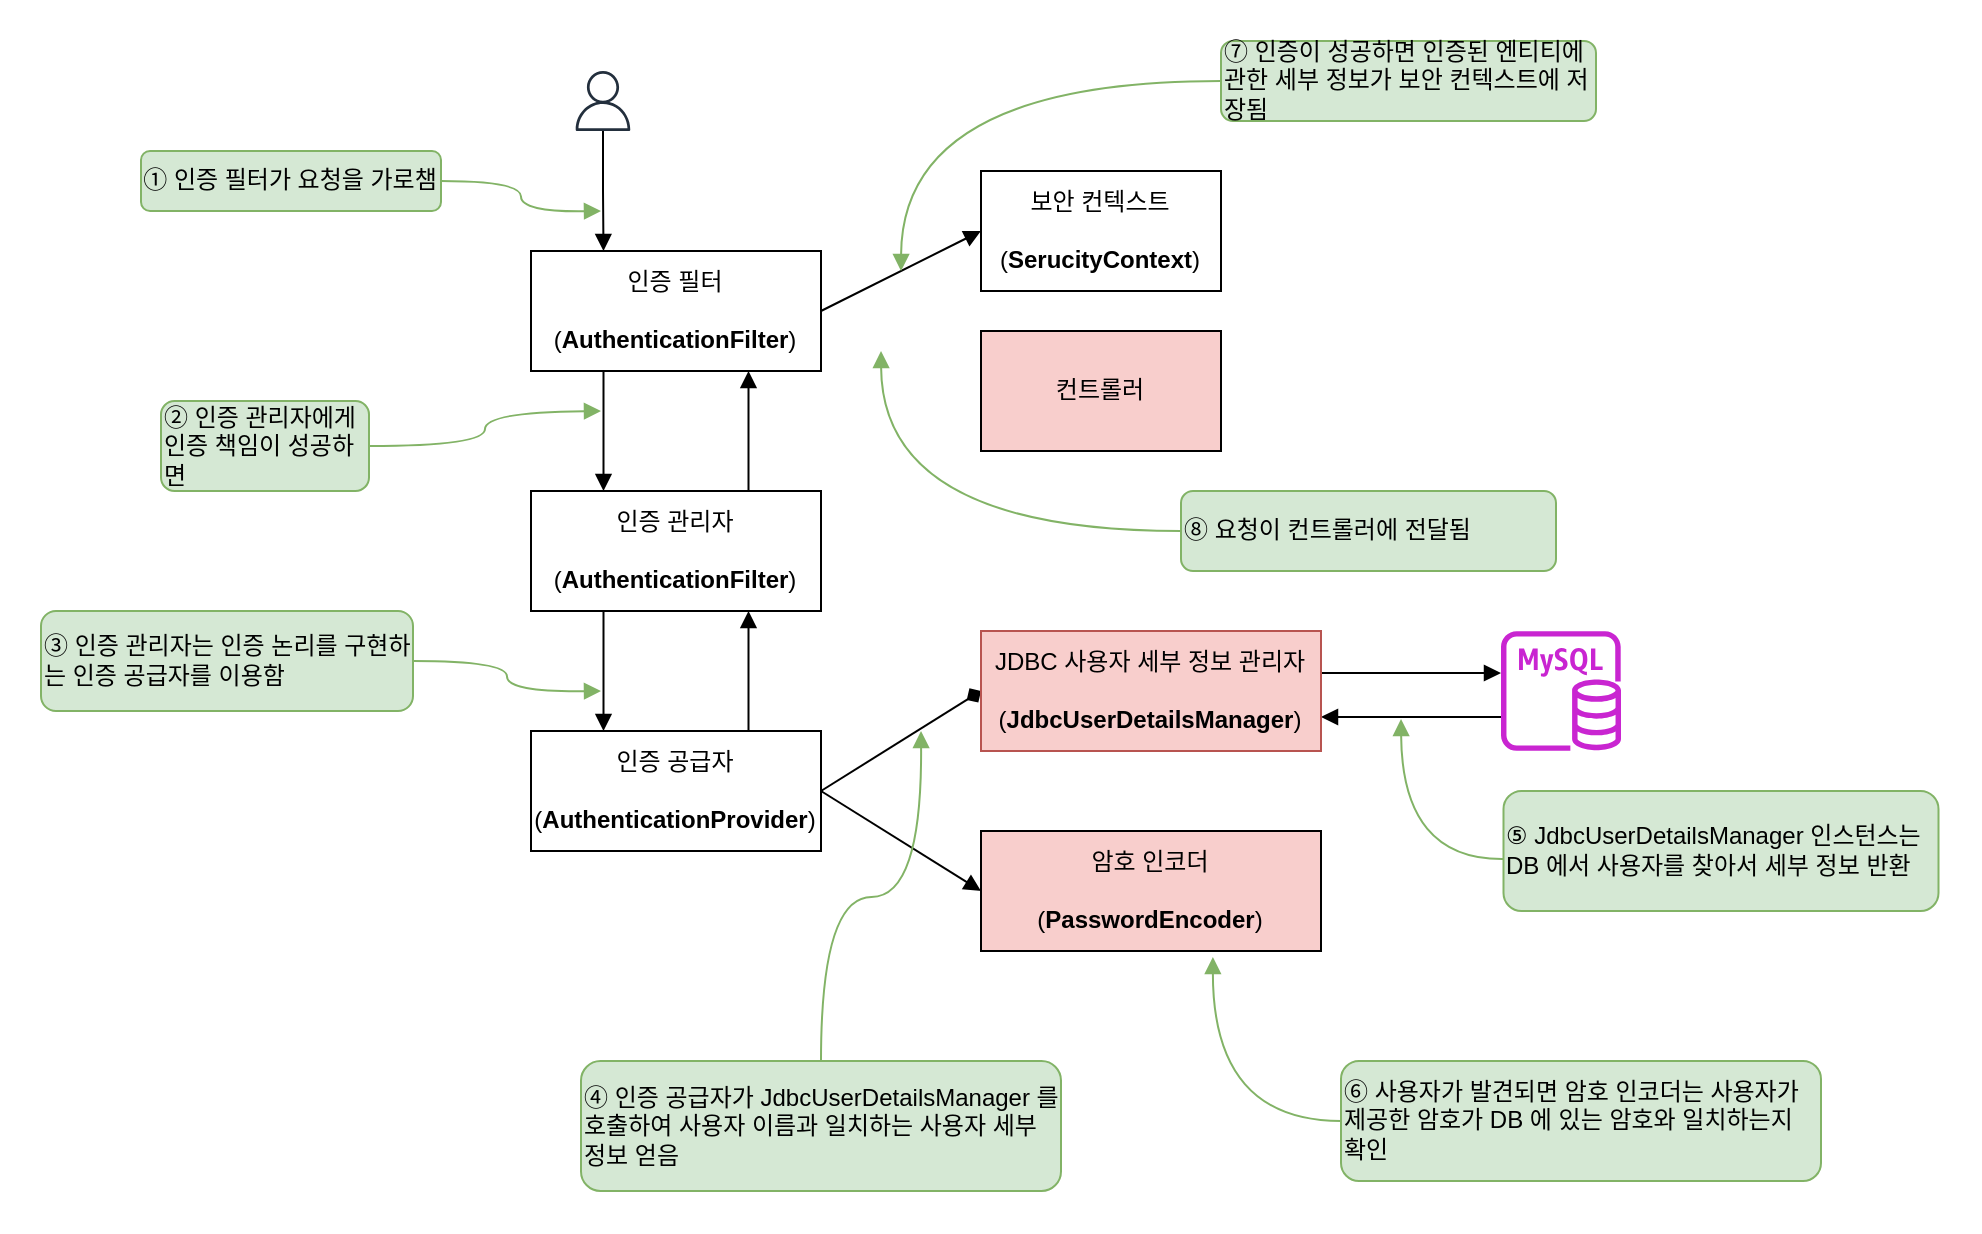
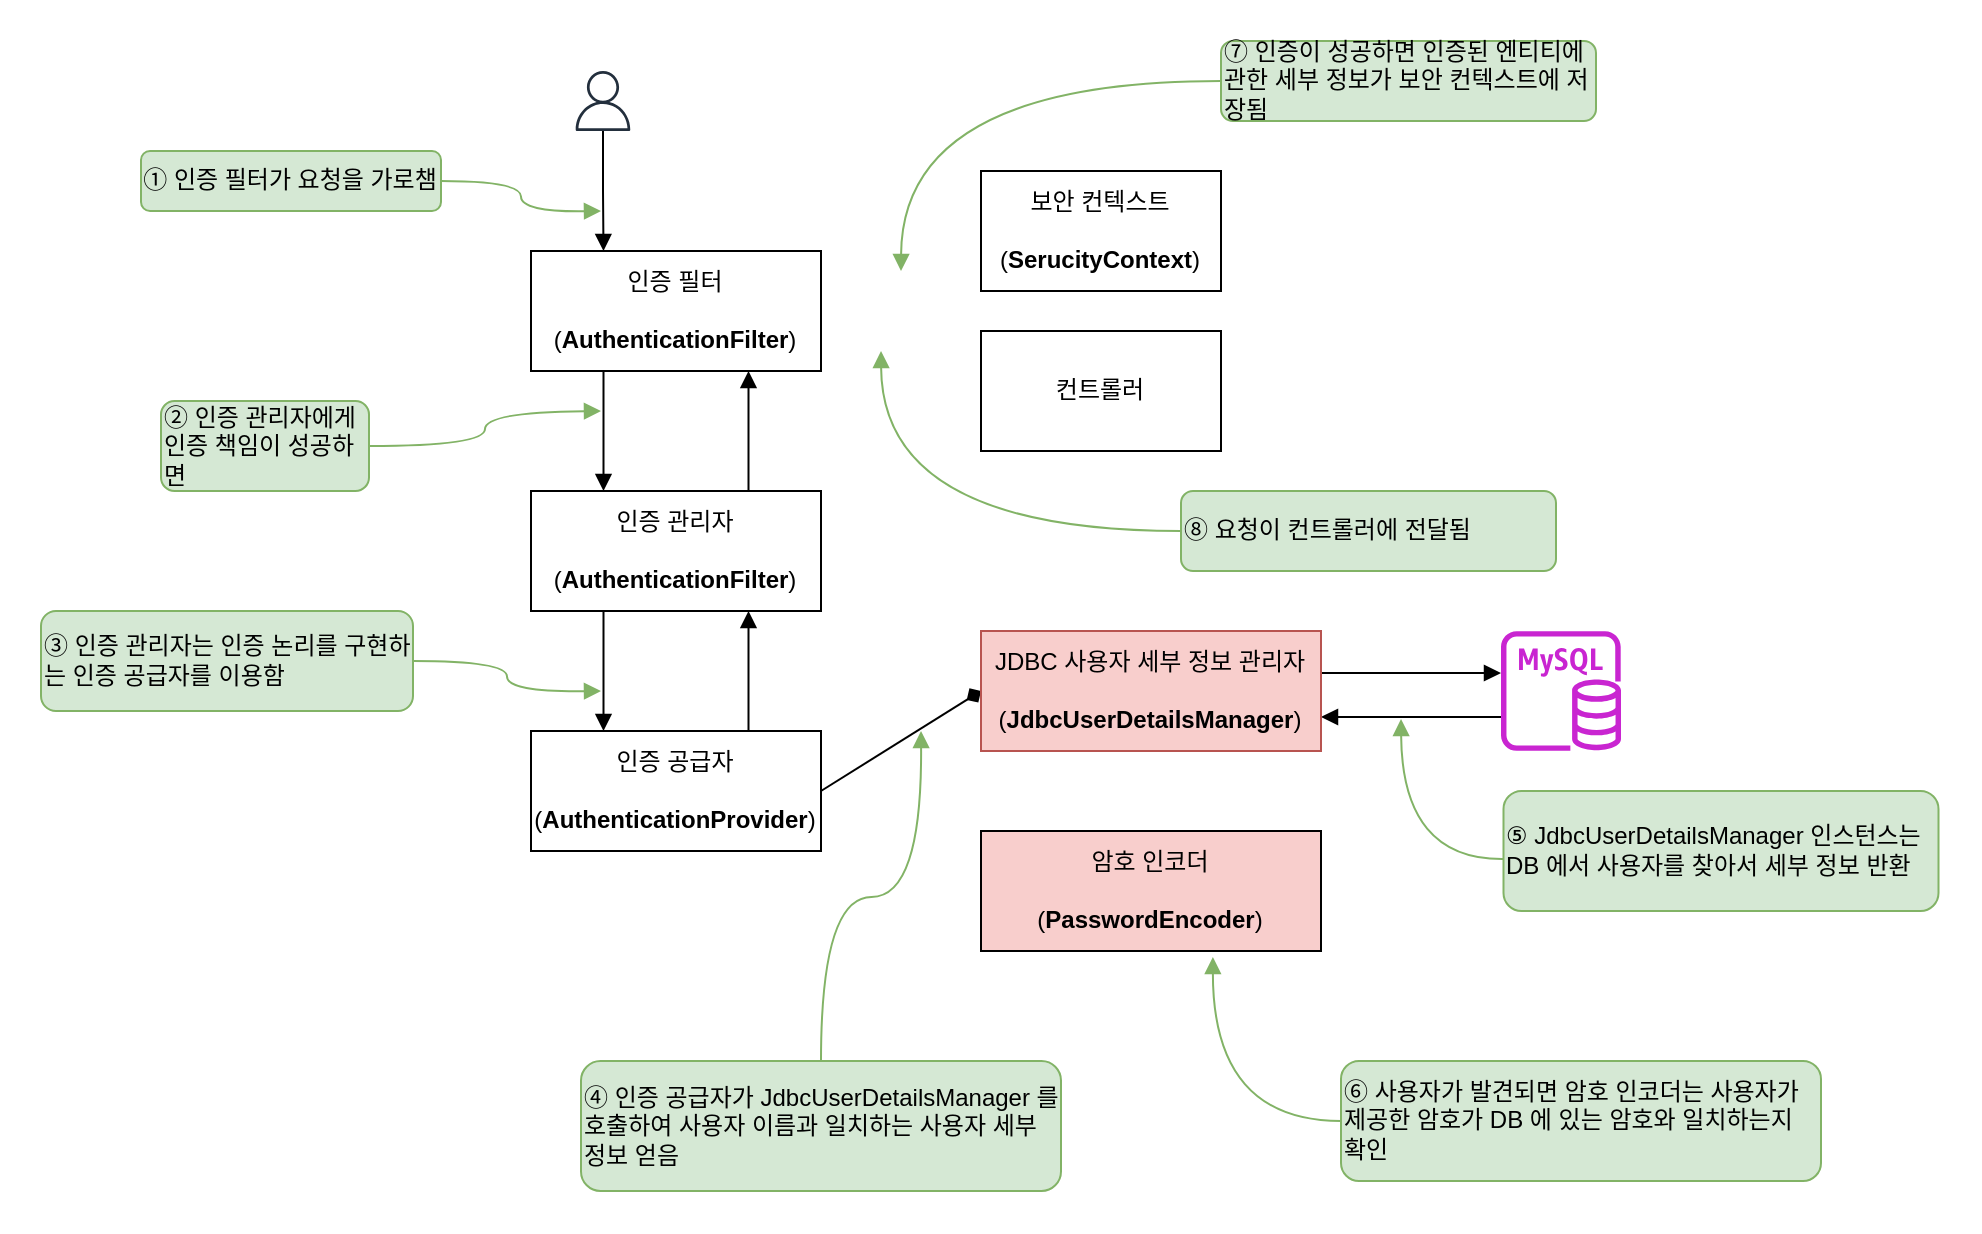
  <mxCell id="0" />
  <mxCell id="1" parent="0" />
  <mxCell id="2" style="edgeStyle=orthogonalEdgeStyle;rounded=0;orthogonalLoop=1;jettySize=auto;html=1;entryX=0.25;entryY=0;entryDx=0;entryDy=0;endArrow=block;endFill=1;" edge="1" parent="1" source="3" target="6"><mxGeometry relative="1" as="geometry" /></mxCell>
  <mxCell id="3" value="" style="sketch=0;outlineConnect=0;fontColor=#232F3E;gradientColor=none;fillColor=#232F3D;strokeColor=none;dashed=0;verticalLabelPosition=bottom;verticalAlign=top;align=center;html=1;fontSize=12;fontStyle=0;aspect=fixed;pointerEvents=1;shape=mxgraph.aws4.user;" vertex="1" parent="1"><mxGeometry x="286" y="35" width="30" height="30" as="geometry" /></mxCell>
  <mxCell id="4" style="edgeStyle=orthogonalEdgeStyle;rounded=0;orthogonalLoop=1;jettySize=auto;html=1;exitX=0.25;exitY=1;exitDx=0;exitDy=0;entryX=0.25;entryY=0;entryDx=0;entryDy=0;endArrow=block;endFill=1;" edge="1" parent="1" source="6" target="9"><mxGeometry relative="1" as="geometry" /></mxCell>
- <mxCell id="5" style="rounded=0;orthogonalLoop=1;jettySize=auto;html=1;exitX=1;exitY=0.5;exitDx=0;exitDy=0;entryX=0;entryY=0.5;entryDx=0;entryDy=0;endArrow=block;endFill=1;" edge="1" parent="1" source="6" target="14"><mxGeometry relative="1" as="geometry" /></mxCell>
  <mxCell id="6" value="인증 필터&lt;br&gt;&lt;br&gt;(&lt;b&gt;AuthenticationFilter&lt;/b&gt;)" style="rounded=0;whiteSpace=wrap;html=1;" vertex="1" parent="1"><mxGeometry x="265" y="125" width="145" height="60" as="geometry" /></mxCell>
  <mxCell id="7" style="edgeStyle=orthogonalEdgeStyle;rounded=0;orthogonalLoop=1;jettySize=auto;html=1;exitX=0.25;exitY=1;exitDx=0;exitDy=0;entryX=0.25;entryY=0;entryDx=0;entryDy=0;endArrow=block;endFill=1;" edge="1" parent="1" source="9" target="13"><mxGeometry relative="1" as="geometry" /></mxCell>
  <mxCell id="8" style="edgeStyle=orthogonalEdgeStyle;rounded=0;orthogonalLoop=1;jettySize=auto;html=1;exitX=0.75;exitY=0;exitDx=0;exitDy=0;entryX=0.75;entryY=1;entryDx=0;entryDy=0;endArrow=block;endFill=1;" edge="1" parent="1" source="9" target="6"><mxGeometry relative="1" as="geometry" /></mxCell>
  <mxCell id="9" value="인증 관리자&lt;br&gt;&lt;br&gt;(&lt;b&gt;AuthenticationFilter&lt;/b&gt;)" style="rounded=0;whiteSpace=wrap;html=1;" vertex="1" parent="1"><mxGeometry x="265" y="245" width="145" height="60" as="geometry" /></mxCell>
  <mxCell id="10" style="edgeStyle=orthogonalEdgeStyle;rounded=0;orthogonalLoop=1;jettySize=auto;html=1;exitX=0.75;exitY=0;exitDx=0;exitDy=0;entryX=0.75;entryY=1;entryDx=0;entryDy=0;endArrow=block;endFill=1;" edge="1" parent="1" source="13" target="9"><mxGeometry relative="1" as="geometry" /></mxCell>
  <mxCell id="11" style="rounded=0;orthogonalLoop=1;jettySize=auto;html=1;exitX=1;exitY=0.5;exitDx=0;exitDy=0;entryX=0;entryY=0.5;entryDx=0;entryDy=0;endArrow=diamond;endFill=1;" edge="1" parent="1" source="13" target="17"><mxGeometry relative="1" as="geometry" /></mxCell>
- <mxCell id="12" style="rounded=0;orthogonalLoop=1;jettySize=auto;html=1;entryX=0;entryY=0.5;entryDx=0;entryDy=0;exitX=1;exitY=0.5;exitDx=0;exitDy=0;endArrow=block;endFill=1;" edge="1" parent="1" source="13" target="18"><mxGeometry relative="1" as="geometry" /></mxCell>
  <mxCell id="13" value="인증 공급자&lt;br&gt;&lt;br&gt;(&lt;b&gt;AuthenticationProvider&lt;/b&gt;)" style="rounded=0;whiteSpace=wrap;html=1;" vertex="1" parent="1"><mxGeometry x="265" y="365" width="145" height="60" as="geometry" /></mxCell>
  <mxCell id="14" value="보안 컨텍스트&lt;br&gt;&lt;br&gt;(&lt;b&gt;SerucityContext&lt;/b&gt;)" style="rounded=0;whiteSpace=wrap;html=1;" vertex="1" parent="1"><mxGeometry x="490" y="85" width="120" height="60" as="geometry" /></mxCell>
  <mxCell id="15" style="edgeStyle=orthogonalEdgeStyle;rounded=0;orthogonalLoop=1;jettySize=auto;html=1;endArrow=block;endFill=1;" edge="1" parent="1"><mxGeometry relative="1" as="geometry"><mxPoint x="660" y="336" as="sourcePoint" /><mxPoint x="750" y="336" as="targetPoint" /></mxGeometry></mxCell>
  <mxCell id="16" style="edgeStyle=orthogonalEdgeStyle;rounded=0;orthogonalLoop=1;jettySize=auto;html=1;startArrow=block;startFill=1;endArrow=none;endFill=0;" edge="1" parent="1"><mxGeometry relative="1" as="geometry"><mxPoint x="660" y="358" as="sourcePoint" /><mxPoint x="750" y="358" as="targetPoint" /></mxGeometry></mxCell>
  <mxCell id="17" value="JDBC 사용자 세부 정보 관리자&lt;br&gt;&lt;br&gt;(&lt;b&gt;JdbcUserDetailsManager&lt;/b&gt;)" style="rounded=0;whiteSpace=wrap;html=1;fillColor=#f8cecc;strokeColor=#b85450;" vertex="1" parent="1"><mxGeometry x="490" y="315" width="170" height="60" as="geometry" /></mxCell>
  <mxCell id="18" value="암호 인코더&lt;br&gt;&lt;br&gt;(&lt;b&gt;PasswordEncoder&lt;/b&gt;)" style="rounded=0;whiteSpace=wrap;html=1;fillColor=#f8cecc;" vertex="1" parent="1"><mxGeometry x="490" y="415" width="170" height="60" as="geometry" /></mxCell>
  <mxCell id="19" style="edgeStyle=orthogonalEdgeStyle;rounded=0;orthogonalLoop=1;jettySize=auto;html=1;endArrow=block;endFill=1;curved=1;fillColor=#d5e8d4;strokeColor=#82b366;" edge="1" parent="1" source="20"><mxGeometry relative="1" as="geometry"><mxPoint x="300" y="105" as="targetPoint" /></mxGeometry></mxCell>
  <mxCell id="20" value="① 인증 필터가 요청을 가로챔" style="text;html=1;strokeColor=#82b366;fillColor=#d5e8d4;align=center;verticalAlign=middle;whiteSpace=wrap;rounded=1;" vertex="1" parent="1"><mxGeometry x="70" y="75" width="150" height="30" as="geometry" /></mxCell>
  <mxCell id="21" style="edgeStyle=orthogonalEdgeStyle;rounded=0;orthogonalLoop=1;jettySize=auto;html=1;fillColor=#d5e8d4;strokeColor=#82b366;curved=1;endArrow=block;endFill=1;" edge="1" parent="1" source="22"><mxGeometry relative="1" as="geometry"><mxPoint x="300" y="205" as="targetPoint" /></mxGeometry></mxCell>
  <mxCell id="22" value="② 인증 관리자에게 &lt;br&gt;인증 책임이 성공하면" style="text;html=1;strokeColor=#82b366;fillColor=#d5e8d4;align=left;verticalAlign=middle;whiteSpace=wrap;rounded=1;" vertex="1" parent="1"><mxGeometry x="80" y="200" width="104" height="45" as="geometry" /></mxCell>
  <mxCell id="23" style="edgeStyle=orthogonalEdgeStyle;rounded=0;orthogonalLoop=1;jettySize=auto;html=1;curved=1;fillColor=#d5e8d4;strokeColor=#82b366;endArrow=block;endFill=1;" edge="1" parent="1" source="24"><mxGeometry relative="1" as="geometry"><mxPoint x="300" y="345" as="targetPoint" /></mxGeometry></mxCell>
  <mxCell id="24" value="③ 인증 관리자는 인증 논리를 구현하는 인증 공급자를 이용함" style="text;html=1;strokeColor=#82b366;fillColor=#d5e8d4;align=left;verticalAlign=middle;whiteSpace=wrap;rounded=1;" vertex="1" parent="1"><mxGeometry x="20" y="305" width="186" height="50" as="geometry" /></mxCell>
  <mxCell id="25" style="edgeStyle=orthogonalEdgeStyle;rounded=0;orthogonalLoop=1;jettySize=auto;html=1;fillColor=#d5e8d4;strokeColor=#82b366;curved=1;endArrow=block;endFill=1;" edge="1" parent="1"><mxGeometry relative="1" as="geometry"><mxPoint x="700" y="359" as="targetPoint" /><mxPoint x="751.25" y="429" as="sourcePoint" /></mxGeometry></mxCell>
  <mxCell id="26" value="⑤ JdbcUserDetailsManager 인스턴스는 DB 에서 사용자를 찾아서 세부 정보 반환" style="text;html=1;strokeColor=#82b366;fillColor=#d5e8d4;align=left;verticalAlign=middle;whiteSpace=wrap;rounded=1;" vertex="1" parent="1"><mxGeometry x="751.25" y="395" width="217.5" height="60" as="geometry" /></mxCell>
  <mxCell id="27" style="edgeStyle=orthogonalEdgeStyle;rounded=0;orthogonalLoop=1;jettySize=auto;html=1;fillColor=#d5e8d4;strokeColor=#82b366;curved=1;endArrow=block;endFill=1;" edge="1" parent="1" source="28"><mxGeometry relative="1" as="geometry"><mxPoint x="450" y="135" as="targetPoint" /></mxGeometry></mxCell>
  <mxCell id="28" value="⑦ 인증이 성공하면 인증된 엔티티에 관한 세부 정보가 보안 컨텍스트에 저장됨" style="text;html=1;strokeColor=#82b366;fillColor=#d5e8d4;align=left;verticalAlign=middle;whiteSpace=wrap;rounded=1;" vertex="1" parent="1"><mxGeometry x="610" y="20" width="187.5" height="40" as="geometry" /></mxCell>
  <mxCell id="29" style="edgeStyle=orthogonalEdgeStyle;rounded=0;orthogonalLoop=1;jettySize=auto;html=1;fillColor=#d5e8d4;strokeColor=#82b366;curved=1;endArrow=block;endFill=1;" edge="1" parent="1" source="30"><mxGeometry relative="1" as="geometry"><mxPoint x="460" y="365" as="targetPoint" /></mxGeometry></mxCell>
  <mxCell id="30" value="④ 인증 공급자가 JdbcUserDetailsManager 를 호출하여 사용자 이름과 일치하는 사용자 세부 정보 얻음" style="text;html=1;strokeColor=#82b366;fillColor=#d5e8d4;align=left;verticalAlign=middle;whiteSpace=wrap;rounded=1;" vertex="1" parent="1"><mxGeometry x="290" y="530" width="240" height="65" as="geometry" /></mxCell>
  <mxCell id="31" value="" style="sketch=0;outlineConnect=0;fontColor=#232F3E;gradientColor=none;fillColor=#C925D1;strokeColor=none;dashed=0;verticalLabelPosition=bottom;verticalAlign=top;align=center;html=1;fontSize=12;fontStyle=0;aspect=fixed;pointerEvents=1;shape=mxgraph.aws4.rds_mysql_instance;" vertex="1" parent="1"><mxGeometry x="750" y="315" width="60" height="60" as="geometry" /></mxCell>
  <mxCell id="32" value="⑥ 사용자가 발견되면 암호 인코더는 사용자가 &lt;br&gt;제공한 암호가 DB 에 있는 암호와 일치하는지 확인" style="text;html=1;strokeColor=#82b366;fillColor=#d5e8d4;align=left;verticalAlign=middle;whiteSpace=wrap;rounded=1;" vertex="1" parent="1"><mxGeometry x="670" y="530" width="240" height="60" as="geometry" /></mxCell>
  <mxCell id="33" style="edgeStyle=orthogonalEdgeStyle;rounded=0;orthogonalLoop=1;jettySize=auto;html=1;fillColor=#d5e8d4;strokeColor=#82b366;curved=1;endArrow=block;endFill=1;" edge="1" parent="1" source="34"><mxGeometry relative="1" as="geometry"><mxPoint x="440" y="175" as="targetPoint" /></mxGeometry></mxCell>
  <mxCell id="34" value="⑧ 요청이 컨트롤러에 전달됨" style="text;html=1;strokeColor=#82b366;fillColor=#d5e8d4;align=left;verticalAlign=middle;whiteSpace=wrap;rounded=1;" vertex="1" parent="1"><mxGeometry x="590" y="245" width="187.5" height="40" as="geometry" /></mxCell>
- <mxCell id="35" value="컨트롤러" style="rounded=0;whiteSpace=wrap;html=1;fillColor=#f8cecc;" vertex="1" parent="1"><mxGeometry x="490" y="165" width="120" height="60" as="geometry" /></mxCell>
+ <mxCell id="35" value="컨트롤러" style="rounded=0;whiteSpace=wrap;html=1;" vertex="1" parent="1"><mxGeometry x="490" y="165" width="120" height="60" as="geometry" /></mxCell>
  <mxCell id="36" style="edgeStyle=orthogonalEdgeStyle;rounded=0;orthogonalLoop=1;jettySize=auto;html=1;entryX=0.682;entryY=1.05;entryDx=0;entryDy=0;entryPerimeter=0;fillColor=#d5e8d4;strokeColor=#82b366;curved=1;endArrow=block;endFill=1;" edge="1" parent="1" source="32" target="18"><mxGeometry relative="1" as="geometry" /></mxCell>
